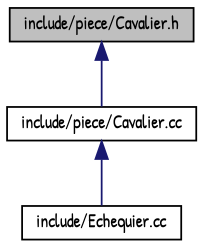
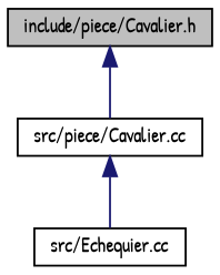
  digraph {
    fontname="Patrick Hand"
    node [color=black fillcolor=white fontname="Patrick Hand" fontsize=10 shape=record style=filled]
    edge [color=midnightblue dir=back fontname="Patrick Hand" fontsize=10 labelfontname=Helvetica labelfontsize=10 style=solid]
    n1 [fillcolor=grey75 fontcolor=black height=0.2 label="include/piece/Cavalier.h" width=0.4]
-   n2 [height=0.2 label="include/piece/Cavalier.cc" width=0.4]
-   n3 [height=0.2 label="include/Echequier.cc" width=0.4]
+   n2 [height=0.2 label="src/piece/Cavalier.cc" width=0.4]
+   n3 [height=0.2 label="src/Echequier.cc" width=0.4]
    n1 -> n2
    n2 -> n3
  }
